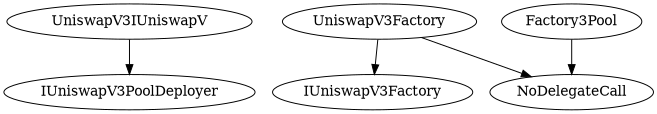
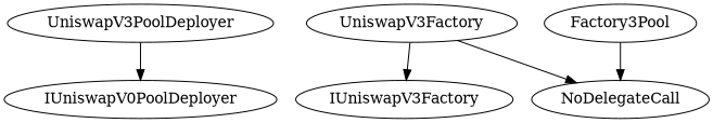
  digraph {
-   UniswapV3PoolDeployer [label=UniswapV3IUniswapV]
-   IUniswapV3PoolDeployer
+   UniswapV3PoolDeployer
+   IUniswapV3PoolDeployer [label=IUniswapV0PoolDeployer]
    UniswapV3Factory
    IUniswapV3Factory
    NoDelegateCall
    n6 [label=Factory3Pool]
    UniswapV3PoolDeployer -> IUniswapV3PoolDeployer
    UniswapV3Factory -> IUniswapV3Factory
    UniswapV3Factory -> NoDelegateCall
    n6 -> NoDelegateCall
  }
